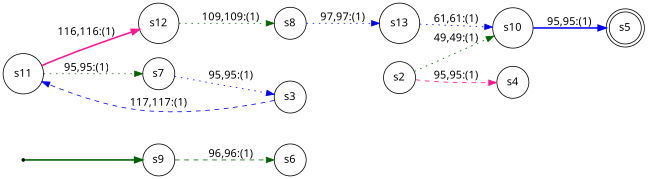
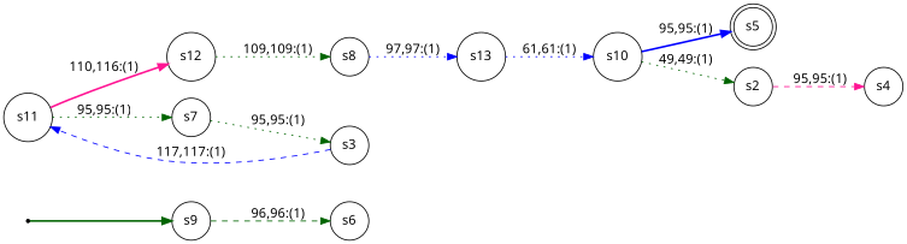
  digraph {
    fontname="Noto Sans"
    rankdir=LR
    node [fontname="Noto Sans" shape=circle]
    edge [color=darkgreen fontname="Noto Sans" style=dotted]
    init [shape=point]
    s9
    s6
    s5 [shape=doublecircle]
    s13
    s10
    s2
    s4
    s12
    s8
    s11
    s7
    s3
    init -> s9 [style=bold]
    s9 -> s6 [label="96,96:(1)" style=dashed]
    s13 -> s10 [color=blue label="61,61:(1)"]
    s10 -> s5 [color=blue label="95,95:(1)" style=bold]
-   s2 -> s10 [label="49,49:(1)"]
+   s10 -> s2 [label="49,49:(1)"]
    s2 -> s4 [color=deeppink label="95,95:(1)" style=dashed]
    s12 -> s8 [label="109,109:(1)"]
    s8 -> s13 [color=blue label="97,97:(1)"]
-   s11 -> s12 [color=deeppink label="116,116:(1)" style=bold]
+   s11 -> s12 [color=deeppink label="110,116:(1)" style=bold]
    s11 -> s7 [label="95,95:(1)"]
-   s7 -> s3 [color=blue label="95,95:(1)"]
+   s7 -> s3 [label="95,95:(1)"]
    s3 -> s11 [color=blue label="117,117:(1)" style=dashed]
  }
